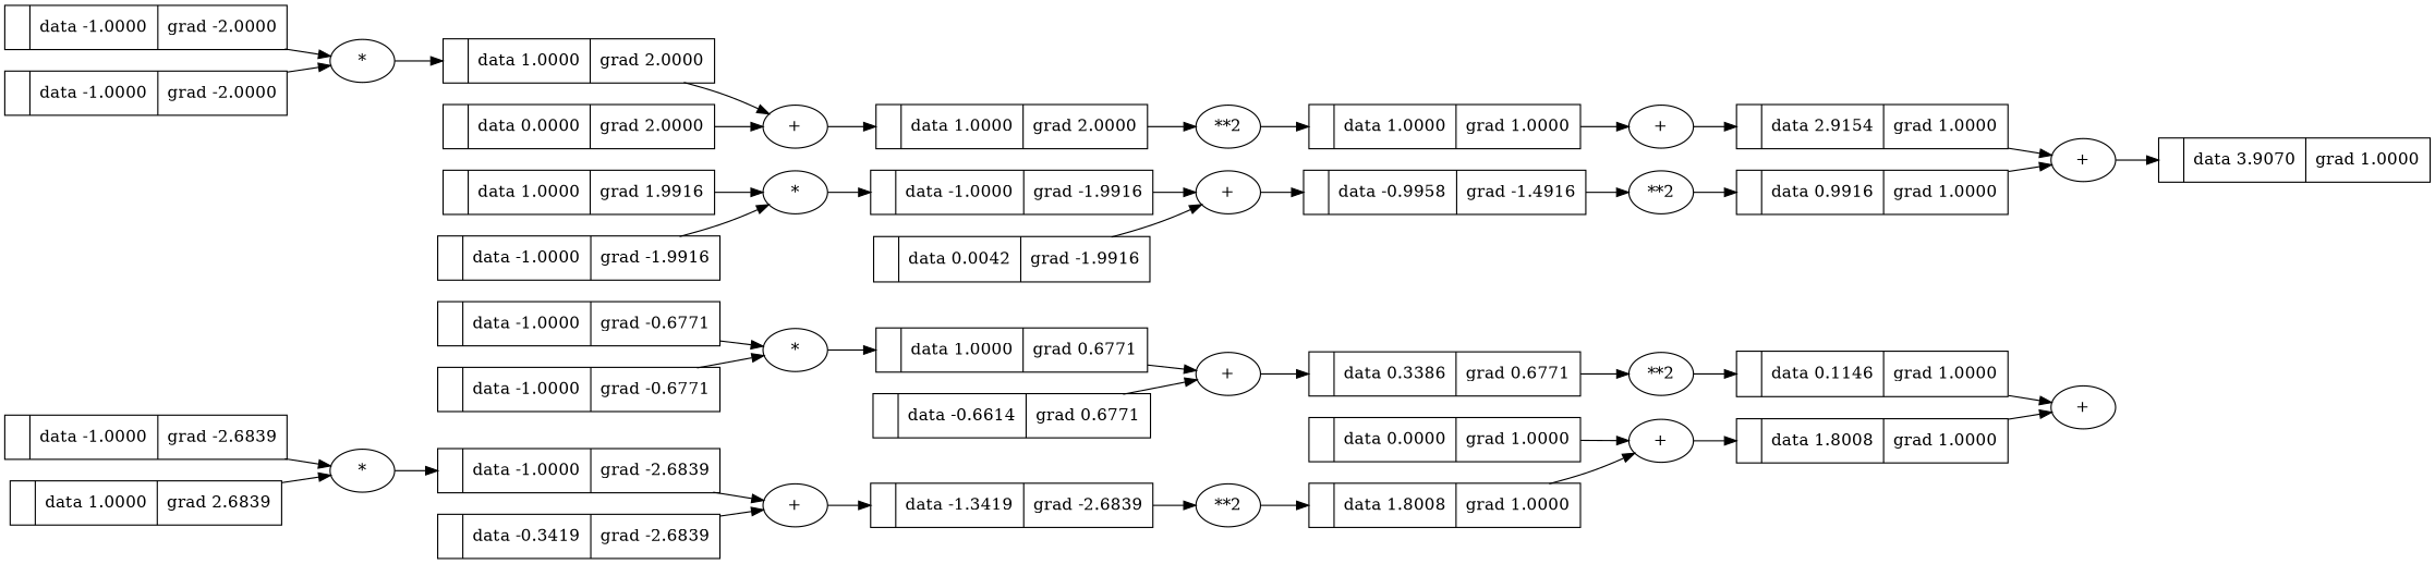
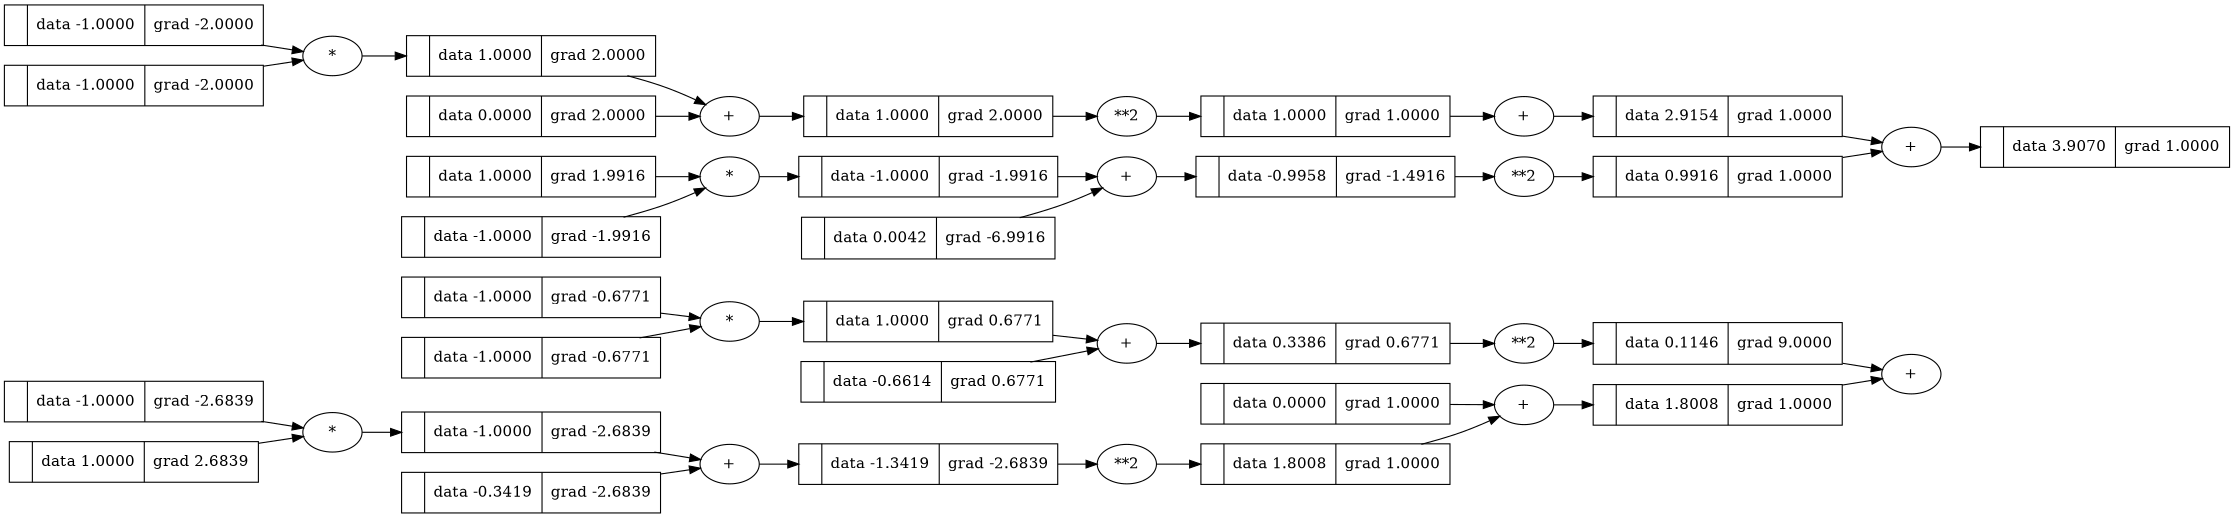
  digraph {
    rankdir=LR
    node [shape=record]
    n1 [label="{  | data -0.6614 | grad 0.6771 }"]
    n2 [label="+" shape=""]
    n3 [label="{  | data 0.3386 | grad 0.6771 }"]
    n4 [label="**2" shape=""]
-   n5 [label="{  | data 0.1146 | grad 1.0000 }"]
+   n5 [label="{  | data 0.1146 | grad 9.0000 }"]
    n6 [label="{  | data 3.9070 | grad 1.0000 }"]
    n7 [label="+" shape=""]
    n8 [label="+" shape=""]
    n9 [label="{  | data 1.0000 | grad 1.9916 }"]
    n10 [label="*" shape=""]
    n11 [label="{  | data -1.0000 | grad -1.9916 }"]
    n12 [label="+" shape=""]
    n13 [label="{  | data 2.9154 | grad 1.0000 }"]
    n14 [label="{  | data -1.0000 | grad -2.0000 }"]
    n15 [label="*" shape=""]
    n16 [label="{  | data 1.0000 | grad 2.0000 }"]
    n17 [label="+" shape=""]
    n18 [label="{  | data 1.0000 | grad 2.0000 }"]
    n19 [label="{  | data -1.0000 | grad -0.6771 }"]
    n20 [label="*" shape=""]
    n21 [label="{  | data 1.0000 | grad 0.6771 }"]
    n22 [label="{  | data 0.0000 | grad 2.0000 }"]
    n23 [label="**2" shape=""]
    n24 [label="{  | data 1.0000 | grad 1.0000 }"]
    n25 [label="{  | data -1.0000 | grad -2.6839 }"]
    n26 [label="+" shape=""]
    n27 [label="{  | data -1.3419 | grad -2.6839 }"]
    n28 [label="*" shape=""]
    n29 [label="{  | data -0.3419 | grad -2.6839 }"]
    n30 [label="**2" shape=""]
    n31 [label="{  | data 1.8008 | grad 1.0000 }"]
    n32 [label="+" shape=""]
    n33 [label="{  | data 1.8008 | grad 1.0000 }"]
    n34 [label="{  | data -1.0000 | grad -2.6839 }"]
    n35 [label="{  | data -1.0000 | grad -1.9916 }"]
    n36 [label="+" shape=""]
    n37 [label="{  | data -0.9958 | grad -1.4916 }"]
    n38 [label="{  | data 0.0000 | grad 1.0000 }"]
-   n39 [label="{  | data 0.0042 | grad -1.9916 }"]
+   n39 [label="{  | data 0.0042 | grad -6.9916 }"]
    n40 [label="**2" shape=""]
    n41 [label="{  | data 0.9916 | grad 1.0000 }"]
    n42 [label="{  | data -1.0000 | grad -0.6771 }"]
    n43 [label="{  | data -1.0000 | grad -2.0000 }"]
    n44 [label="{  | data 1.0000 | grad 2.6839 }"]
    n1 -> n2
    n2 -> n3
    n3 -> n4
    n4 -> n5
    n5 -> n8
    n7 -> n6
    n9 -> n10
    n10 -> n11
    n11 -> n36
    n12 -> n13
    n13 -> n7
    n14 -> n15
    n15 -> n16
    n16 -> n17
    n17 -> n18
    n18 -> n23
    n19 -> n20
    n20 -> n21
    n21 -> n2
    n22 -> n17
    n23 -> n24
    n24 -> n12
    n25 -> n26
    n26 -> n27
    n27 -> n30
    n28 -> n25
    n29 -> n26
    n30 -> n31
    n31 -> n32
    n32 -> n33
    n33 -> n8
    n34 -> n28
    n35 -> n10
    n36 -> n37
    n37 -> n40
    n38 -> n32
    n39 -> n36
    n40 -> n41
    n41 -> n7
    n42 -> n20
    n43 -> n15
    n44 -> n28
  }
